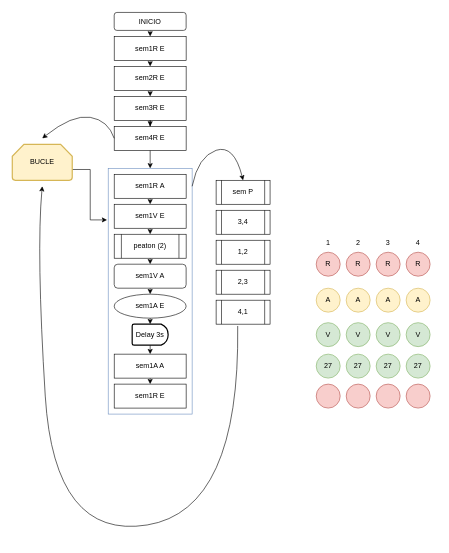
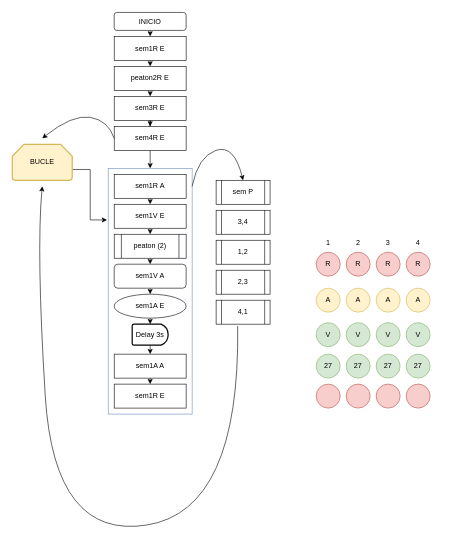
  <mxCell id="0" />
  <mxCell id="1" parent="0" />
  <mxCell id="2" style="edgeStyle=orthogonalEdgeStyle;rounded=0;orthogonalLoop=1;jettySize=auto;html=1;exitX=0.5;exitY=1;exitDx=0;exitDy=0;entryX=0.5;entryY=0;entryDx=0;entryDy=0;" edge="1" parent="1" source="3" target="5"><mxGeometry relative="1" as="geometry" /></mxCell>
  <mxCell id="3" value="INICIO" style="rounded=1;whiteSpace=wrap;html=1;" vertex="1" parent="1"><mxGeometry x="190" y="20" width="120" height="30" as="geometry" /></mxCell>
  <mxCell id="4" style="edgeStyle=orthogonalEdgeStyle;rounded=0;orthogonalLoop=1;jettySize=auto;html=1;exitX=0.5;exitY=1;exitDx=0;exitDy=0;entryX=0.5;entryY=0;entryDx=0;entryDy=0;" edge="1" parent="1" source="5" target="7"><mxGeometry relative="1" as="geometry" /></mxCell>
  <mxCell id="5" value="sem1R E" style="rounded=0;whiteSpace=wrap;html=1;" vertex="1" parent="1"><mxGeometry x="190" y="60" width="120" height="40" as="geometry" /></mxCell>
  <mxCell id="6" style="edgeStyle=orthogonalEdgeStyle;rounded=0;orthogonalLoop=1;jettySize=auto;html=1;exitX=0.5;exitY=1;exitDx=0;exitDy=0;entryX=0.5;entryY=0;entryDx=0;entryDy=0;" edge="1" parent="1" source="7" target="9"><mxGeometry relative="1" as="geometry" /></mxCell>
- <mxCell id="7" value="sem2R E" style="rounded=0;whiteSpace=wrap;html=1;" vertex="1" parent="1"><mxGeometry x="190" y="110" width="120" height="40" as="geometry" /></mxCell>
+ <mxCell id="7" value="peaton2R E" style="rounded=0;whiteSpace=wrap;html=1;" vertex="1" parent="1"><mxGeometry x="190" y="110" width="120" height="40" as="geometry" /></mxCell>
  <mxCell id="8" style="edgeStyle=orthogonalEdgeStyle;rounded=0;orthogonalLoop=1;jettySize=auto;html=1;exitX=0.5;exitY=1;exitDx=0;exitDy=0;" edge="1" parent="1" source="9" target="11"><mxGeometry relative="1" as="geometry" /></mxCell>
  <mxCell id="9" value="sem3R E" style="rounded=0;whiteSpace=wrap;html=1;" vertex="1" parent="1"><mxGeometry x="190" y="160" width="120" height="40" as="geometry" /></mxCell>
  <mxCell id="10" style="edgeStyle=orthogonalEdgeStyle;rounded=0;orthogonalLoop=1;jettySize=auto;html=1;exitX=0.5;exitY=1;exitDx=0;exitDy=0;entryX=0.5;entryY=0;entryDx=0;entryDy=0;" edge="1" parent="1" source="11" target="22"><mxGeometry relative="1" as="geometry"><Array as="points" /></mxGeometry></mxCell>
  <mxCell id="11" value="sem4R E" style="rounded=0;whiteSpace=wrap;html=1;" vertex="1" parent="1"><mxGeometry x="190" y="210" width="120" height="40" as="geometry" /></mxCell>
  <mxCell id="12" style="edgeStyle=orthogonalEdgeStyle;rounded=0;orthogonalLoop=1;jettySize=auto;html=1;exitX=0.5;exitY=1;exitDx=0;exitDy=0;entryX=0.5;entryY=0;entryDx=0;entryDy=0;" edge="1" parent="1" source="13" target="15"><mxGeometry relative="1" as="geometry" /></mxCell>
  <mxCell id="13" value="sem1R A" style="rounded=0;whiteSpace=wrap;html=1;" vertex="1" parent="1"><mxGeometry x="190" y="290" width="120" height="40" as="geometry" /></mxCell>
  <mxCell id="14" style="edgeStyle=orthogonalEdgeStyle;rounded=0;orthogonalLoop=1;jettySize=auto;html=1;exitX=0.5;exitY=1;exitDx=0;exitDy=0;entryX=0.5;entryY=0;entryDx=0;entryDy=0;" edge="1" parent="1" source="15" target="17"><mxGeometry relative="1" as="geometry" /></mxCell>
  <mxCell id="15" value="sem1V E" style="rounded=0;whiteSpace=wrap;html=1;" vertex="1" parent="1"><mxGeometry x="190" y="340" width="120" height="40" as="geometry" /></mxCell>
  <mxCell id="16" style="edgeStyle=orthogonalEdgeStyle;rounded=0;orthogonalLoop=1;jettySize=auto;html=1;exitX=0.5;exitY=1;exitDx=0;exitDy=0;entryX=0.5;entryY=0;entryDx=0;entryDy=0;" edge="1" parent="1" source="17" target="24"><mxGeometry relative="1" as="geometry" /></mxCell>
  <mxCell id="17" value="peaton (2)" style="shape=process;whiteSpace=wrap;html=1;backgroundOutline=1;" vertex="1" parent="1"><mxGeometry x="190" y="390" width="120" height="40" as="geometry" /></mxCell>
  <mxCell id="18" style="edgeStyle=orthogonalEdgeStyle;rounded=0;orthogonalLoop=1;jettySize=auto;html=1;exitX=1;exitY=0.5;exitDx=0;exitDy=0;exitPerimeter=0;strokeColor=none;" edge="1" parent="1" source="19"><mxGeometry relative="1" as="geometry"><mxPoint x="200" y="280" as="targetPoint" /></mxGeometry></mxCell>
  <mxCell id="19" value="BUCLE" style="strokeWidth=2;html=1;shape=mxgraph.flowchart.loop_limit;whiteSpace=wrap;fillColor=#fff2cc;strokeColor=#d6b656;" vertex="1" parent="1"><mxGeometry x="20" y="240" width="100" height="60" as="geometry" /></mxCell>
  <mxCell id="20" style="edgeStyle=orthogonalEdgeStyle;rounded=0;orthogonalLoop=1;jettySize=auto;html=1;exitX=1.01;exitY=0.7;exitDx=0;exitDy=0;exitPerimeter=0;entryX=-0.014;entryY=0.21;entryDx=0;entryDy=0;entryPerimeter=0;" edge="1" parent="1" source="19" target="22"><mxGeometry relative="1" as="geometry"><mxPoint x="176.96" y="303.04" as="targetPoint" /></mxGeometry></mxCell>
  <mxCell id="21" value="" style="curved=1;endArrow=classic;html=1;rounded=0;exitX=0;exitY=0.5;exitDx=0;exitDy=0;" edge="1" parent="1" source="11"><mxGeometry width="50" height="50" relative="1" as="geometry"><mxPoint x="140" y="240" as="sourcePoint" /><mxPoint x="70" y="230" as="targetPoint" /><Array as="points"><mxPoint x="180" y="200" /><mxPoint x="120" y="190" /></Array></mxGeometry></mxCell>
  <mxCell id="22" value="" style="rounded=0;whiteSpace=wrap;html=1;fillColor=none;strokeColor=#6c8ebf;" vertex="1" parent="1"><mxGeometry x="180" y="280" width="140" height="410" as="geometry" /></mxCell>
  <mxCell id="23" style="edgeStyle=orthogonalEdgeStyle;rounded=0;orthogonalLoop=1;jettySize=auto;html=1;exitX=0.5;exitY=1;exitDx=0;exitDy=0;entryX=0.5;entryY=0;entryDx=0;entryDy=0;" edge="1" parent="1" source="24" target="25"><mxGeometry relative="1" as="geometry" /></mxCell>
  <mxCell id="24" value="sem1V A" style="whiteSpace=wrap;html=1;rounded=1;" vertex="1" parent="1"><mxGeometry x="190" y="440" width="120" height="40" as="geometry" /></mxCell>
  <mxCell id="25" value="sem1A E" style="ellipse;whiteSpace=wrap;html=1;" vertex="1" parent="1"><mxGeometry x="190" y="490" width="120" height="40" as="geometry" /></mxCell>
  <mxCell id="26" style="edgeStyle=orthogonalEdgeStyle;rounded=0;orthogonalLoop=1;jettySize=auto;html=1;exitX=0.5;exitY=1;exitDx=0;exitDy=0;exitPerimeter=0;entryX=0.5;entryY=0;entryDx=0;entryDy=0;" edge="1" parent="1" source="27" target="29"><mxGeometry relative="1" as="geometry" /></mxCell>
  <mxCell id="27" value="Delay 3s" style="strokeWidth=2;html=1;shape=mxgraph.flowchart.delay;whiteSpace=wrap;" vertex="1" parent="1"><mxGeometry x="220" y="540" width="60" height="35" as="geometry" /></mxCell>
  <mxCell id="28" style="edgeStyle=orthogonalEdgeStyle;rounded=0;orthogonalLoop=1;jettySize=auto;html=1;exitX=0.5;exitY=1;exitDx=0;exitDy=0;entryX=0.5;entryY=0;entryDx=0;entryDy=0;" edge="1" parent="1" source="29" target="30"><mxGeometry relative="1" as="geometry" /></mxCell>
  <mxCell id="29" value="sem1A A" style="rounded=0;whiteSpace=wrap;html=1;" vertex="1" parent="1"><mxGeometry x="190" y="590" width="120" height="40" as="geometry" /></mxCell>
  <mxCell id="30" value="sem1R E" style="rounded=0;whiteSpace=wrap;html=1;" vertex="1" parent="1"><mxGeometry x="190" y="640" width="120" height="40" as="geometry" /></mxCell>
  <mxCell id="31" style="edgeStyle=orthogonalEdgeStyle;rounded=0;orthogonalLoop=1;jettySize=auto;html=1;exitX=0.5;exitY=1;exitDx=0;exitDy=0;entryX=0.5;entryY=0;entryDx=0;entryDy=0;entryPerimeter=0;" edge="1" parent="1" source="25" target="27"><mxGeometry relative="1" as="geometry" /></mxCell>
  <mxCell id="32" value="R" style="ellipse;whiteSpace=wrap;html=1;aspect=fixed;fillColor=#f8cecc;strokeColor=#b85450;" vertex="1" parent="1"><mxGeometry x="527" y="420" width="40" height="40" as="geometry" /></mxCell>
  <mxCell id="33" value="A" style="ellipse;whiteSpace=wrap;html=1;aspect=fixed;fillColor=#fff2cc;strokeColor=#d6b656;" vertex="1" parent="1"><mxGeometry x="527" y="480" width="40" height="40" as="geometry" /></mxCell>
  <mxCell id="34" value="V" style="ellipse;whiteSpace=wrap;html=1;aspect=fixed;fillColor=#d5e8d4;strokeColor=#82b366;" vertex="1" parent="1"><mxGeometry x="527" y="537.5" width="40" height="40" as="geometry" /></mxCell>
  <mxCell id="35" value="27" style="ellipse;whiteSpace=wrap;html=1;aspect=fixed;fillColor=#d5e8d4;strokeColor=#82b366;" vertex="1" parent="1"><mxGeometry x="527" y="590" width="40" height="40" as="geometry" /></mxCell>
  <mxCell id="36" value="" style="ellipse;whiteSpace=wrap;html=1;aspect=fixed;fillColor=#f8cecc;strokeColor=#b85450;" vertex="1" parent="1"><mxGeometry x="527" y="640" width="40" height="40" as="geometry" /></mxCell>
  <mxCell id="37" value="R" style="ellipse;whiteSpace=wrap;html=1;aspect=fixed;fillColor=#f8cecc;strokeColor=#b85450;" vertex="1" parent="1"><mxGeometry x="577" y="420" width="40" height="40" as="geometry" /></mxCell>
  <mxCell id="38" value="A" style="ellipse;whiteSpace=wrap;html=1;aspect=fixed;fillColor=#fff2cc;strokeColor=#d6b656;" vertex="1" parent="1"><mxGeometry x="577" y="480" width="40" height="40" as="geometry" /></mxCell>
  <mxCell id="39" value="V" style="ellipse;whiteSpace=wrap;html=1;aspect=fixed;fillColor=#d5e8d4;strokeColor=#82b366;" vertex="1" parent="1"><mxGeometry x="577" y="537.5" width="40" height="40" as="geometry" /></mxCell>
  <mxCell id="40" value="27" style="ellipse;whiteSpace=wrap;html=1;aspect=fixed;fillColor=#d5e8d4;strokeColor=#82b366;" vertex="1" parent="1"><mxGeometry x="577" y="590" width="40" height="40" as="geometry" /></mxCell>
  <mxCell id="41" value="" style="ellipse;whiteSpace=wrap;html=1;aspect=fixed;fillColor=#f8cecc;strokeColor=#b85450;" vertex="1" parent="1"><mxGeometry x="577" y="640" width="40" height="40" as="geometry" /></mxCell>
  <mxCell id="42" value="R" style="ellipse;whiteSpace=wrap;html=1;aspect=fixed;fillColor=#f8cecc;strokeColor=#b85450;" vertex="1" parent="1"><mxGeometry x="627" y="420" width="40" height="40" as="geometry" /></mxCell>
  <mxCell id="43" value="A" style="ellipse;whiteSpace=wrap;html=1;aspect=fixed;fillColor=#fff2cc;strokeColor=#d6b656;" vertex="1" parent="1"><mxGeometry x="627" y="480" width="40" height="40" as="geometry" /></mxCell>
  <mxCell id="44" value="V" style="ellipse;whiteSpace=wrap;html=1;aspect=fixed;fillColor=#d5e8d4;strokeColor=#82b366;" vertex="1" parent="1"><mxGeometry x="627" y="537.5" width="40" height="40" as="geometry" /></mxCell>
  <mxCell id="45" value="27" style="ellipse;whiteSpace=wrap;html=1;aspect=fixed;fillColor=#d5e8d4;strokeColor=#82b366;" vertex="1" parent="1"><mxGeometry x="627" y="590" width="40" height="40" as="geometry" /></mxCell>
  <mxCell id="46" value="" style="ellipse;whiteSpace=wrap;html=1;aspect=fixed;fillColor=#f8cecc;strokeColor=#b85450;" vertex="1" parent="1"><mxGeometry x="627" y="640" width="40" height="40" as="geometry" /></mxCell>
  <mxCell id="47" value="R" style="ellipse;whiteSpace=wrap;html=1;aspect=fixed;fillColor=#f8cecc;strokeColor=#b85450;" vertex="1" parent="1"><mxGeometry x="677" y="420" width="40" height="40" as="geometry" /></mxCell>
  <mxCell id="48" value="A" style="ellipse;whiteSpace=wrap;html=1;aspect=fixed;fillColor=#fff2cc;strokeColor=#d6b656;" vertex="1" parent="1"><mxGeometry x="677" y="480" width="40" height="40" as="geometry" /></mxCell>
  <mxCell id="49" value="V" style="ellipse;whiteSpace=wrap;html=1;aspect=fixed;fillColor=#d5e8d4;strokeColor=#82b366;" vertex="1" parent="1"><mxGeometry x="677" y="537.5" width="40" height="40" as="geometry" /></mxCell>
  <mxCell id="50" value="27" style="ellipse;whiteSpace=wrap;html=1;aspect=fixed;fillColor=#d5e8d4;strokeColor=#82b366;" vertex="1" parent="1"><mxGeometry x="677" y="590" width="40" height="40" as="geometry" /></mxCell>
  <mxCell id="51" value="" style="ellipse;whiteSpace=wrap;html=1;aspect=fixed;fillColor=#f8cecc;strokeColor=#b85450;" vertex="1" parent="1"><mxGeometry x="677" y="640" width="40" height="40" as="geometry" /></mxCell>
  <mxCell id="52" value="1&lt;span style=&quot;color: rgba(0, 0, 0, 0); font-family: monospace; font-size: 0px; text-align: start; white-space: nowrap;&quot;&gt;%3CmxGraphModel%3E%3Croot%3E%3CmxCell%20id%3D%220%22%2F%3E%3CmxCell%20id%3D%221%22%20parent%3D%220%22%2F%3E%3CmxCell%20id%3D%222%22%20value%3D%22R%22%20style%3D%22ellipse%3BwhiteSpace%3Dwrap%3Bhtml%3D1%3Baspect%3Dfixed%3BfillColor%3D%23f8cecc%3BstrokeColor%3D%23b85450%3B%22%20vertex%3D%221%22%20parent%3D%221%22%3E%3CmxGeometry%20x%3D%22540%22%20y%3D%22430%22%20width%3D%2240%22%20height%3D%2240%22%20as%3D%22geometry%22%2F%3E%3C%2FmxCell%3E%3CmxCell%20id%3D%223%22%20value%3D%22A%22%20style%3D%22ellipse%3BwhiteSpace%3Dwrap%3Bhtml%3D1%3Baspect%3Dfixed%3BfillColor%3D%23fff2cc%3BstrokeColor%3D%23d6b656%3B%22%20vertex%3D%221%22%20parent%3D%221%22%3E%3CmxGeometry%20x%3D%22540%22%20y%3D%22490%22%20width%3D%2240%22%20height%3D%2240%22%20as%3D%22geometry%22%2F%3E%3C%2FmxCell%3E%3CmxCell%20id%3D%224%22%20value%3D%22V%22%20style%3D%22ellipse%3BwhiteSpace%3Dwrap%3Bhtml%3D1%3Baspect%3Dfixed%3BfillColor%3D%23d5e8d4%3BstrokeColor%3D%2382b366%3B%22%20vertex%3D%221%22%20parent%3D%221%22%3E%3CmxGeometry%20x%3D%22540%22%20y%3D%22547.5%22%20width%3D%2240%22%20height%3D%2240%22%20as%3D%22geometry%22%2F%3E%3C%2FmxCell%3E%3CmxCell%20id%3D%225%22%20value%3D%2227%22%20style%3D%22ellipse%3BwhiteSpace%3Dwrap%3Bhtml%3D1%3Baspect%3Dfixed%3BfillColor%3D%23d5e8d4%3BstrokeColor%3D%2382b366%3B%22%20vertex%3D%221%22%20parent%3D%221%22%3E%3CmxGeometry%20x%3D%22540%22%20y%3D%22600%22%20width%3D%2240%22%20height%3D%2240%22%20as%3D%22geometry%22%2F%3E%3C%2FmxCell%3E%3CmxCell%20id%3D%226%22%20value%3D%22%22%20style%3D%22ellipse%3BwhiteSpace%3Dwrap%3Bhtml%3D1%3Baspect%3Dfixed%3BfillColor%3D%23f8cecc%3BstrokeColor%3D%23b85450%3B%22%20vertex%3D%221%22%20parent%3D%221%22%3E%3CmxGeometry%20x%3D%22540%22%20y%3D%22650%22%20width%3D%2240%22%20height%3D%2240%22%20as%3D%22geometry%22%2F%3E%3C%2FmxCell%3E%3C%2Froot%3E%3C%2FmxGraphModel%3E&lt;/span&gt;" style="text;html=1;align=center;verticalAlign=middle;whiteSpace=wrap;rounded=0;" vertex="1" parent="1"><mxGeometry x="517" y="390" width="60" height="30" as="geometry" /></mxCell>
  <mxCell id="53" value="2" style="text;html=1;align=center;verticalAlign=middle;whiteSpace=wrap;rounded=0;" vertex="1" parent="1"><mxGeometry x="567" y="390" width="60" height="30" as="geometry" /></mxCell>
  <mxCell id="54" value="3" style="text;html=1;align=center;verticalAlign=middle;whiteSpace=wrap;rounded=0;" vertex="1" parent="1"><mxGeometry x="617" y="390" width="60" height="30" as="geometry" /></mxCell>
  <mxCell id="55" value="4" style="text;html=1;align=center;verticalAlign=middle;whiteSpace=wrap;rounded=0;" vertex="1" parent="1"><mxGeometry x="667" y="390" width="60" height="30" as="geometry" /></mxCell>
  <mxCell id="56" value="sem P" style="shape=process;whiteSpace=wrap;html=1;backgroundOutline=1;" vertex="1" parent="1"><mxGeometry x="360" y="300" width="90" height="40" as="geometry" /></mxCell>
  <mxCell id="57" value="" style="curved=1;endArrow=classic;html=1;rounded=0;exitX=0;exitY=0.5;exitDx=0;exitDy=0;entryX=0.5;entryY=0;entryDx=0;entryDy=0;" edge="1" parent="1" target="56"><mxGeometry width="50" height="50" relative="1" as="geometry"><mxPoint x="320" y="310" as="sourcePoint" /><mxPoint x="440" y="310" as="targetPoint" /><Array as="points"><mxPoint x="330" y="260" /><mxPoint x="390" y="240" /></Array></mxGeometry></mxCell>
  <mxCell id="58" value="3,4" style="shape=process;whiteSpace=wrap;html=1;backgroundOutline=1;" vertex="1" parent="1"><mxGeometry x="360" y="350" width="90" height="40" as="geometry" /></mxCell>
  <mxCell id="59" value="1,2" style="shape=process;whiteSpace=wrap;html=1;backgroundOutline=1;" vertex="1" parent="1"><mxGeometry x="360" y="400" width="90" height="40" as="geometry" /></mxCell>
  <mxCell id="60" value="2,3" style="shape=process;whiteSpace=wrap;html=1;backgroundOutline=1;" vertex="1" parent="1"><mxGeometry x="360" y="450" width="90" height="40" as="geometry" /></mxCell>
  <mxCell id="61" value="4,1" style="shape=process;whiteSpace=wrap;html=1;backgroundOutline=1;" vertex="1" parent="1"><mxGeometry x="360" y="500" width="90" height="40" as="geometry" /></mxCell>
  <mxCell id="62" value="" style="curved=1;endArrow=classic;html=1;rounded=0;exitX=0.4;exitY=1.075;exitDx=0;exitDy=0;exitPerimeter=0;" edge="1" parent="1" source="61"><mxGeometry width="50" height="50" relative="1" as="geometry"><mxPoint x="380" y="570" as="sourcePoint" /><mxPoint x="70" y="310" as="targetPoint" /><Array as="points"><mxPoint x="400" y="850" /><mxPoint x="90" y="900" /><mxPoint x="60" y="420" /></Array></mxGeometry></mxCell>
